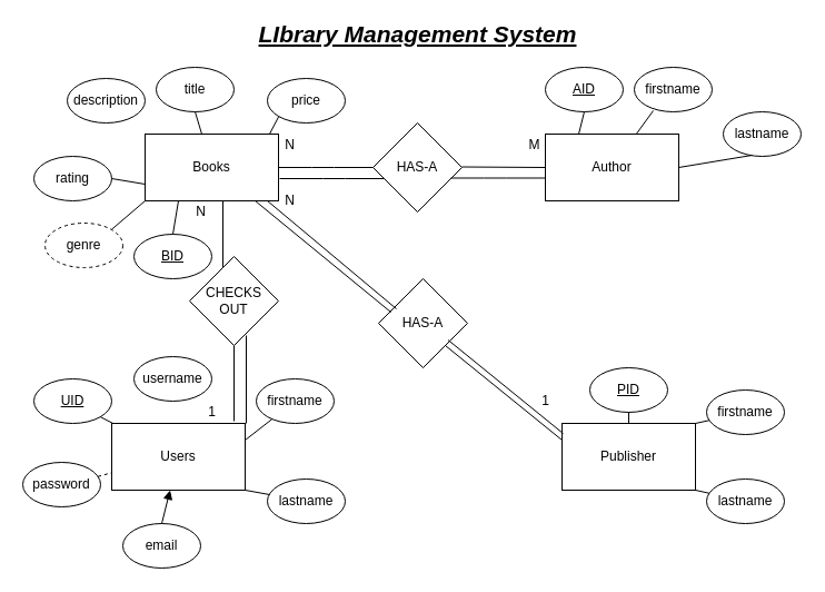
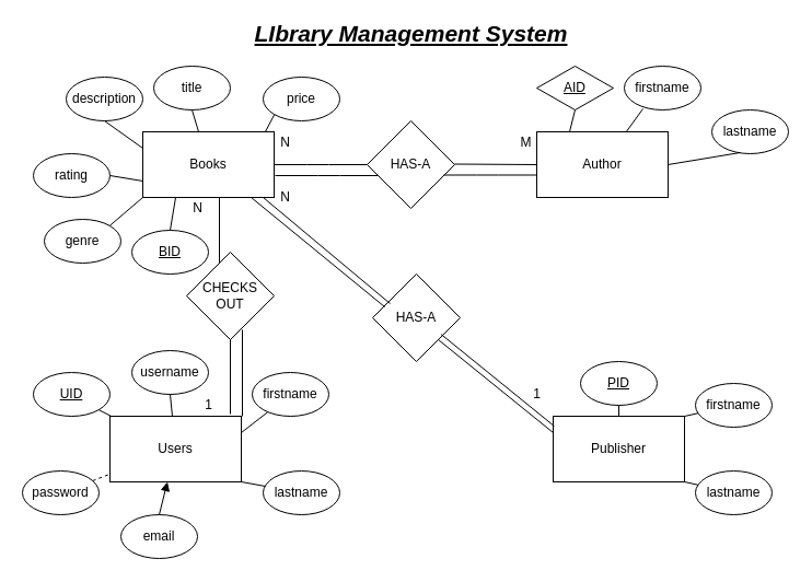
  <mxCell id="0" />
  <mxCell id="1" parent="0" />
  <mxCell id="2" value="Books" style="rounded=0;whiteSpace=wrap;html=1;" parent="1" vertex="1"><mxGeometry x="130" y="120" width="120" height="60" as="geometry" /></mxCell>
  <mxCell id="3" value="Author" style="rounded=0;whiteSpace=wrap;html=1;" parent="1" vertex="1"><mxGeometry x="490" y="120" width="120" height="60" as="geometry" /></mxCell>
  <mxCell id="4" value="Users" style="rounded=0;whiteSpace=wrap;html=1;" parent="1" vertex="1"><mxGeometry x="100" y="380" width="120" height="60" as="geometry" /></mxCell>
  <mxCell id="5" value="Publisher" style="rounded=0;whiteSpace=wrap;html=1;" parent="1" vertex="1"><mxGeometry x="505" y="380" width="120" height="60" as="geometry" /></mxCell>
  <mxCell id="6" value="&lt;font style=&quot;font-size: 21px&quot;&gt;&lt;b&gt;&lt;u&gt;&lt;i&gt;LIbrary Management System&lt;/i&gt;&lt;/u&gt;&lt;/b&gt;&lt;/font&gt;" style="text;html=1;align=center;verticalAlign=middle;resizable=0;points=[];autosize=1;" parent="1" vertex="1"><mxGeometry x="225" y="20" width="300" height="20" as="geometry" /></mxCell>
  <mxCell id="7" value="&lt;u&gt;UID&lt;/u&gt;" style="ellipse;whiteSpace=wrap;html=1;" parent="1" vertex="1"><mxGeometry x="30" y="340" width="70" height="40" as="geometry" /></mxCell>
  <mxCell id="8" value="username" style="ellipse;whiteSpace=wrap;html=1;" parent="1" vertex="1"><mxGeometry x="120" y="320" width="70" height="40" as="geometry" /></mxCell>
- <mxCell id="9" value="password" style="ellipse;whiteSpace=wrap;html=1;" parent="1" vertex="1"><mxGeometry x="20" y="415" width="70" height="40" as="geometry" /></mxCell>
+ <mxCell id="9" value="password" style="ellipse;whiteSpace=wrap;html=1;" parent="1" vertex="1"><mxGeometry x="20" y="430" width="70" height="40" as="geometry" /></mxCell>
  <mxCell id="10" value="email" style="ellipse;whiteSpace=wrap;html=1;" parent="1" vertex="1"><mxGeometry x="110" y="470" width="70" height="40" as="geometry" /></mxCell>
  <mxCell id="11" value="" style="endArrow=none;html=1;entryX=1;entryY=1;entryDx=0;entryDy=0;" parent="1" source="4" target="7" edge="1"><mxGeometry width="50" height="50" relative="1" as="geometry"><mxPoint x="320" y="370" as="sourcePoint" /><mxPoint x="370" y="320" as="targetPoint" /></mxGeometry></mxCell>
+ <mxCell id="12" value="" style="endArrow=none;html=1;entryX=0.5;entryY=1;entryDx=0;entryDy=0;" parent="1" source="4" target="8" edge="1"><mxGeometry width="50" height="50" relative="1" as="geometry"><mxPoint x="320" y="370" as="sourcePoint" /><mxPoint x="370" y="320" as="targetPoint" /></mxGeometry></mxCell>
  <mxCell id="13" value="" style="endArrow=none;html=1;dashed=1;" parent="1" source="9" target="4" edge="1"><mxGeometry width="50" height="50" relative="1" as="geometry"><mxPoint x="320" y="370" as="sourcePoint" /><mxPoint x="370" y="320" as="targetPoint" /></mxGeometry></mxCell>
  <mxCell id="14" value="" style="endArrow=block;html=1;exitX=0.5;exitY=0;exitDx=0;exitDy=0;" parent="1" source="10" target="4" edge="1"><mxGeometry width="50" height="50" relative="1" as="geometry"><mxPoint x="320" y="370" as="sourcePoint" /><mxPoint x="370" y="320" as="targetPoint" /></mxGeometry></mxCell>
  <mxCell id="15" value="firstname" style="ellipse;whiteSpace=wrap;html=1;" parent="1" vertex="1"><mxGeometry x="230" y="340" width="70" height="40" as="geometry" /></mxCell>
  <mxCell id="16" value="lastname" style="ellipse;whiteSpace=wrap;html=1;" parent="1" vertex="1"><mxGeometry x="240" y="430" width="70" height="40" as="geometry" /></mxCell>
  <mxCell id="17" value="" style="endArrow=none;html=1;exitX=1;exitY=0.25;exitDx=0;exitDy=0;" parent="1" source="4" target="15" edge="1"><mxGeometry width="50" height="50" relative="1" as="geometry"><mxPoint x="320" y="370" as="sourcePoint" /><mxPoint x="370" y="320" as="targetPoint" /></mxGeometry></mxCell>
  <mxCell id="18" value="" style="endArrow=none;html=1;exitX=1;exitY=1;exitDx=0;exitDy=0;" parent="1" source="4" target="16" edge="1"><mxGeometry width="50" height="50" relative="1" as="geometry"><mxPoint x="320" y="370" as="sourcePoint" /><mxPoint x="370" y="320" as="targetPoint" /></mxGeometry></mxCell>
  <mxCell id="19" value="firstname" style="ellipse;whiteSpace=wrap;html=1;" parent="1" vertex="1"><mxGeometry x="570" y="60" width="70" height="40" as="geometry" /></mxCell>
  <mxCell id="20" value="lastname" style="ellipse;whiteSpace=wrap;html=1;" parent="1" vertex="1"><mxGeometry x="650" y="100" width="70" height="40" as="geometry" /></mxCell>
  <mxCell id="21" value="lastname" style="ellipse;whiteSpace=wrap;html=1;" parent="1" vertex="1"><mxGeometry x="635" y="430" width="70" height="40" as="geometry" /></mxCell>
  <mxCell id="22" value="firstname" style="ellipse;whiteSpace=wrap;html=1;" parent="1" vertex="1"><mxGeometry x="635" y="350" width="70" height="40" as="geometry" /></mxCell>
  <mxCell id="23" value="" style="endArrow=none;html=1;exitX=1;exitY=0;exitDx=0;exitDy=0;" parent="1" source="5" target="22" edge="1"><mxGeometry width="50" height="50" relative="1" as="geometry"><mxPoint x="365" y="370" as="sourcePoint" /><mxPoint x="415" y="320" as="targetPoint" /></mxGeometry></mxCell>
  <mxCell id="24" value="" style="endArrow=none;html=1;entryX=1;entryY=1;entryDx=0;entryDy=0;" parent="1" source="21" target="5" edge="1"><mxGeometry width="50" height="50" relative="1" as="geometry"><mxPoint x="365" y="370" as="sourcePoint" /><mxPoint x="625" y="450" as="targetPoint" /></mxGeometry></mxCell>
  <mxCell id="25" value="" style="endArrow=none;html=1;entryX=0.243;entryY=0.975;entryDx=0;entryDy=0;entryPerimeter=0;" parent="1" source="3" target="19" edge="1"><mxGeometry width="50" height="50" relative="1" as="geometry"><mxPoint x="350" y="300" as="sourcePoint" /><mxPoint x="400" y="250" as="targetPoint" /></mxGeometry></mxCell>
  <mxCell id="26" value="" style="endArrow=none;html=1;entryX=0.371;entryY=0.975;entryDx=0;entryDy=0;entryPerimeter=0;exitX=1;exitY=0.5;exitDx=0;exitDy=0;" parent="1" source="3" target="20" edge="1"><mxGeometry width="50" height="50" relative="1" as="geometry"><mxPoint x="630" y="210" as="sourcePoint" /><mxPoint x="680" y="160" as="targetPoint" /><Array as="points" /></mxGeometry></mxCell>
  <mxCell id="27" value="description" style="ellipse;whiteSpace=wrap;html=1;" parent="1" vertex="1"><mxGeometry x="60" y="70" width="70" height="40" as="geometry" /></mxCell>
  <mxCell id="28" value="&lt;u&gt;PID&lt;/u&gt;" style="ellipse;whiteSpace=wrap;html=1;" parent="1" vertex="1"><mxGeometry x="530" y="330" width="70" height="40" as="geometry" /></mxCell>
- <mxCell id="29" value="&lt;u&gt;AID&lt;/u&gt;" style="ellipse;whiteSpace=wrap;html=1;" parent="1" vertex="1"><mxGeometry x="490" y="60" width="70" height="40" as="geometry" /></mxCell>
+ <mxCell id="29" value="&lt;u&gt;AID&lt;/u&gt;" style="rhombus;whiteSpace=wrap;html=1;" parent="1" vertex="1"><mxGeometry x="490" y="60" width="70" height="40" as="geometry" /></mxCell>
  <mxCell id="30" value="title" style="ellipse;whiteSpace=wrap;html=1;" parent="1" vertex="1"><mxGeometry x="140" y="60" width="70" height="40" as="geometry" /></mxCell>
  <mxCell id="31" value="" style="endArrow=none;html=1;entryX=0.5;entryY=1;entryDx=0;entryDy=0;exitX=0.5;exitY=0;exitDx=0;exitDy=0;" parent="1" source="5" target="28" edge="1"><mxGeometry width="50" height="50" relative="1" as="geometry"><mxPoint x="365" y="370" as="sourcePoint" /><mxPoint x="415" y="320" as="targetPoint" /></mxGeometry></mxCell>
  <mxCell id="32" value="" style="endArrow=none;html=1;entryX=0.5;entryY=1;entryDx=0;entryDy=0;" parent="1" source="2" target="30" edge="1"><mxGeometry width="50" height="50" relative="1" as="geometry"><mxPoint x="350" y="300" as="sourcePoint" /><mxPoint x="400" y="250" as="targetPoint" /></mxGeometry></mxCell>
+ <mxCell id="33" value="" style="endArrow=none;html=1;entryX=0.5;entryY=1;entryDx=0;entryDy=0;exitX=0;exitY=0.25;exitDx=0;exitDy=0;" parent="1" source="2" target="27" edge="1"><mxGeometry width="50" height="50" relative="1" as="geometry"><mxPoint x="350" y="300" as="sourcePoint" /><mxPoint x="400" y="250" as="targetPoint" /></mxGeometry></mxCell>
  <mxCell id="34" value="" style="endArrow=none;html=1;entryX=0.5;entryY=1;entryDx=0;entryDy=0;exitX=0.25;exitY=0;exitDx=0;exitDy=0;" parent="1" source="3" target="29" edge="1"><mxGeometry width="50" height="50" relative="1" as="geometry"><mxPoint x="350" y="300" as="sourcePoint" /><mxPoint x="400" y="250" as="targetPoint" /></mxGeometry></mxCell>
  <mxCell id="35" value="rating" style="ellipse;whiteSpace=wrap;html=1;" parent="1" vertex="1"><mxGeometry x="30" y="140" width="70" height="40" as="geometry" /></mxCell>
  <mxCell id="36" value="" style="endArrow=none;html=1;exitX=1;exitY=0.5;exitDx=0;exitDy=0;entryX=0;entryY=0.75;entryDx=0;entryDy=0;" parent="1" source="35" target="2" edge="1"><mxGeometry width="50" height="50" relative="1" as="geometry"><mxPoint x="130" y="230" as="sourcePoint" /><mxPoint x="180" y="180" as="targetPoint" /></mxGeometry></mxCell>
  <mxCell id="37" value="HAS-A" style="rhombus;whiteSpace=wrap;html=1;" parent="1" vertex="1"><mxGeometry x="335" y="110" width="80" height="80" as="geometry" /></mxCell>
  <mxCell id="38" value="" style="endArrow=none;html=1;exitX=1;exitY=0.5;exitDx=0;exitDy=0;entryX=0;entryY=0.5;entryDx=0;entryDy=0;" parent="1" source="2" target="37" edge="1"><mxGeometry width="50" height="50" relative="1" as="geometry"><mxPoint x="340" y="300" as="sourcePoint" /><mxPoint x="310" y="150" as="targetPoint" /><Array as="points"><mxPoint x="290" y="150" /></Array></mxGeometry></mxCell>
  <mxCell id="39" value="" style="endArrow=none;html=1;exitX=1;exitY=0.5;exitDx=0;exitDy=0;entryX=0;entryY=0.5;entryDx=0;entryDy=0;" parent="1" target="3" edge="1"><mxGeometry width="50" height="50" relative="1" as="geometry"><mxPoint x="415" y="149.5" as="sourcePoint" /><mxPoint x="465" y="149.5" as="targetPoint" /></mxGeometry></mxCell>
  <mxCell id="40" value="" style="endArrow=none;html=1;entryX=0;entryY=0.5;entryDx=0;entryDy=0;" parent="1" edge="1"><mxGeometry width="50" height="50" relative="1" as="geometry"><mxPoint x="251" y="160" as="sourcePoint" /><mxPoint x="345" y="160" as="targetPoint" /><Array as="points"><mxPoint x="300" y="160" /></Array></mxGeometry></mxCell>
  <mxCell id="41" value="" style="endArrow=none;html=1;exitX=1;exitY=0.5;exitDx=0;exitDy=0;entryX=0;entryY=0.5;entryDx=0;entryDy=0;" parent="1" edge="1"><mxGeometry width="50" height="50" relative="1" as="geometry"><mxPoint x="405" y="159.5" as="sourcePoint" /><mxPoint x="490" y="159.5" as="targetPoint" /><Array as="points"><mxPoint x="445" y="159.5" /></Array></mxGeometry></mxCell>
  <mxCell id="42" value="N" style="text;html=1;align=center;verticalAlign=middle;resizable=0;points=[];autosize=1;" parent="1" vertex="1"><mxGeometry x="250" y="120" width="20" height="20" as="geometry" /></mxCell>
  <mxCell id="43" value="M" style="text;html=1;align=center;verticalAlign=middle;resizable=0;points=[];autosize=1;" parent="1" vertex="1"><mxGeometry x="465" y="120" width="30" height="20" as="geometry" /></mxCell>
  <mxCell id="44" value="HAS-A" style="rhombus;whiteSpace=wrap;html=1;" parent="1" vertex="1"><mxGeometry x="340" y="250" width="80" height="80" as="geometry" /></mxCell>
  <mxCell id="45" value="" style="endArrow=none;html=1;entryX=0.825;entryY=1;entryDx=0;entryDy=0;entryPerimeter=0;exitX=0.138;exitY=0.375;exitDx=0;exitDy=0;exitPerimeter=0;" parent="1" source="44" target="2" edge="1"><mxGeometry width="50" height="50" relative="1" as="geometry"><mxPoint x="300" y="290" as="sourcePoint" /><mxPoint x="350" y="240" as="targetPoint" /></mxGeometry></mxCell>
  <mxCell id="46" value="" style="endArrow=none;html=1;entryX=0.825;entryY=1;entryDx=0;entryDy=0;entryPerimeter=0;exitX=0;exitY=0.25;exitDx=0;exitDy=0;" parent="1" source="5" edge="1"><mxGeometry width="50" height="50" relative="1" as="geometry"><mxPoint x="500" y="390" as="sourcePoint" /><mxPoint x="400" y="310" as="targetPoint" /></mxGeometry></mxCell>
  <mxCell id="47" value="" style="endArrow=none;html=1;entryX=1;entryY=1;entryDx=0;entryDy=0;exitX=0.008;exitY=0.15;exitDx=0;exitDy=0;exitPerimeter=0;" parent="1" source="5" edge="1"><mxGeometry width="50" height="50" relative="1" as="geometry"><mxPoint x="495" y="380" as="sourcePoint" /><mxPoint x="402.5" y="305" as="targetPoint" /></mxGeometry></mxCell>
  <mxCell id="48" value="" style="endArrow=none;html=1;entryX=0.825;entryY=1;entryDx=0;entryDy=0;entryPerimeter=0;exitX=0.2;exitY=0.338;exitDx=0;exitDy=0;exitPerimeter=0;" parent="1" source="44" edge="1"><mxGeometry width="50" height="50" relative="1" as="geometry"><mxPoint x="350" y="270" as="sourcePoint" /><mxPoint x="240" y="180" as="targetPoint" /></mxGeometry></mxCell>
  <mxCell id="49" value="N" style="text;html=1;align=center;verticalAlign=middle;resizable=0;points=[];autosize=1;" parent="1" vertex="1"><mxGeometry x="250" y="170" width="20" height="20" as="geometry" /></mxCell>
  <mxCell id="50" value="1" style="text;html=1;align=center;verticalAlign=middle;resizable=0;points=[];autosize=1;" parent="1" vertex="1"><mxGeometry x="480" y="350" width="20" height="20" as="geometry" /></mxCell>
  <mxCell id="51" value="CHECKS&lt;br&gt;OUT" style="rhombus;whiteSpace=wrap;html=1;" parent="1" vertex="1"><mxGeometry x="170" y="230" width="80" height="80" as="geometry" /></mxCell>
  <mxCell id="52" value="" style="endArrow=none;html=1;" parent="1" edge="1"><mxGeometry width="50" height="50" relative="1" as="geometry"><mxPoint x="200" y="240" as="sourcePoint" /><mxPoint x="200" y="180" as="targetPoint" /></mxGeometry></mxCell>
  <mxCell id="53" value="" style="endArrow=none;html=1;entryX=0.825;entryY=1;entryDx=0;entryDy=0;entryPerimeter=0;" parent="1" edge="1"><mxGeometry width="50" height="50" relative="1" as="geometry"><mxPoint x="210" y="378" as="sourcePoint" /><mxPoint x="210" y="310" as="targetPoint" /></mxGeometry></mxCell>
  <mxCell id="54" value="" style="endArrow=none;html=1;entryX=0.675;entryY=1.017;entryDx=0;entryDy=0;entryPerimeter=0;" parent="1" edge="1"><mxGeometry width="50" height="50" relative="1" as="geometry"><mxPoint x="221" y="380" as="sourcePoint" /><mxPoint x="221" y="301.02" as="targetPoint" /></mxGeometry></mxCell>
  <mxCell id="55" value="N" style="text;html=1;align=center;verticalAlign=middle;resizable=0;points=[];autosize=1;" parent="1" vertex="1"><mxGeometry x="170" y="180" width="20" height="20" as="geometry" /></mxCell>
  <mxCell id="56" value="1" style="text;html=1;align=center;verticalAlign=middle;resizable=0;points=[];autosize=1;" parent="1" vertex="1"><mxGeometry x="180" y="360" width="20" height="20" as="geometry" /></mxCell>
- <mxCell id="57" value="genre" style="ellipse;whiteSpace=wrap;html=1;dashed=1;" vertex="1" parent="1"><mxGeometry x="40" y="200" width="70" height="40" as="geometry" /></mxCell>
+ <mxCell id="57" value="genre" style="ellipse;whiteSpace=wrap;html=1;" vertex="1" parent="1"><mxGeometry x="40" y="200" width="70" height="40" as="geometry" /></mxCell>
  <mxCell id="58" value="price" style="ellipse;whiteSpace=wrap;html=1;" vertex="1" parent="1"><mxGeometry x="240" y="70" width="70" height="40" as="geometry" /></mxCell>
  <mxCell id="59" value="" style="endArrow=none;html=1;entryX=1;entryY=0;entryDx=0;entryDy=0;exitX=0;exitY=1;exitDx=0;exitDy=0;" edge="1" parent="1" source="2" target="57"><mxGeometry width="50" height="50" relative="1" as="geometry"><mxPoint x="10" y="330" as="sourcePoint" /><mxPoint x="60" y="280" as="targetPoint" /></mxGeometry></mxCell>
  <mxCell id="60" value="" style="endArrow=none;html=1;exitX=0.933;exitY=0;exitDx=0;exitDy=0;exitPerimeter=0;entryX=0;entryY=1;entryDx=0;entryDy=0;" edge="1" parent="1" source="2" target="58"><mxGeometry width="50" height="50" relative="1" as="geometry"><mxPoint x="335" y="105" as="sourcePoint" /><mxPoint x="385" y="55" as="targetPoint" /></mxGeometry></mxCell>
  <mxCell id="61" value="&lt;u&gt;BID&lt;/u&gt;" style="ellipse;whiteSpace=wrap;html=1;" vertex="1" parent="1"><mxGeometry x="120" y="210" width="70" height="40" as="geometry" /></mxCell>
  <mxCell id="62" value="" style="endArrow=none;html=1;entryX=0.25;entryY=1;entryDx=0;entryDy=0;exitX=0.5;exitY=0;exitDx=0;exitDy=0;" edge="1" parent="1" source="61" target="2"><mxGeometry width="50" height="50" relative="1" as="geometry"><mxPoint x="70" y="300" as="sourcePoint" /><mxPoint x="120" y="250" as="targetPoint" /></mxGeometry></mxCell>
